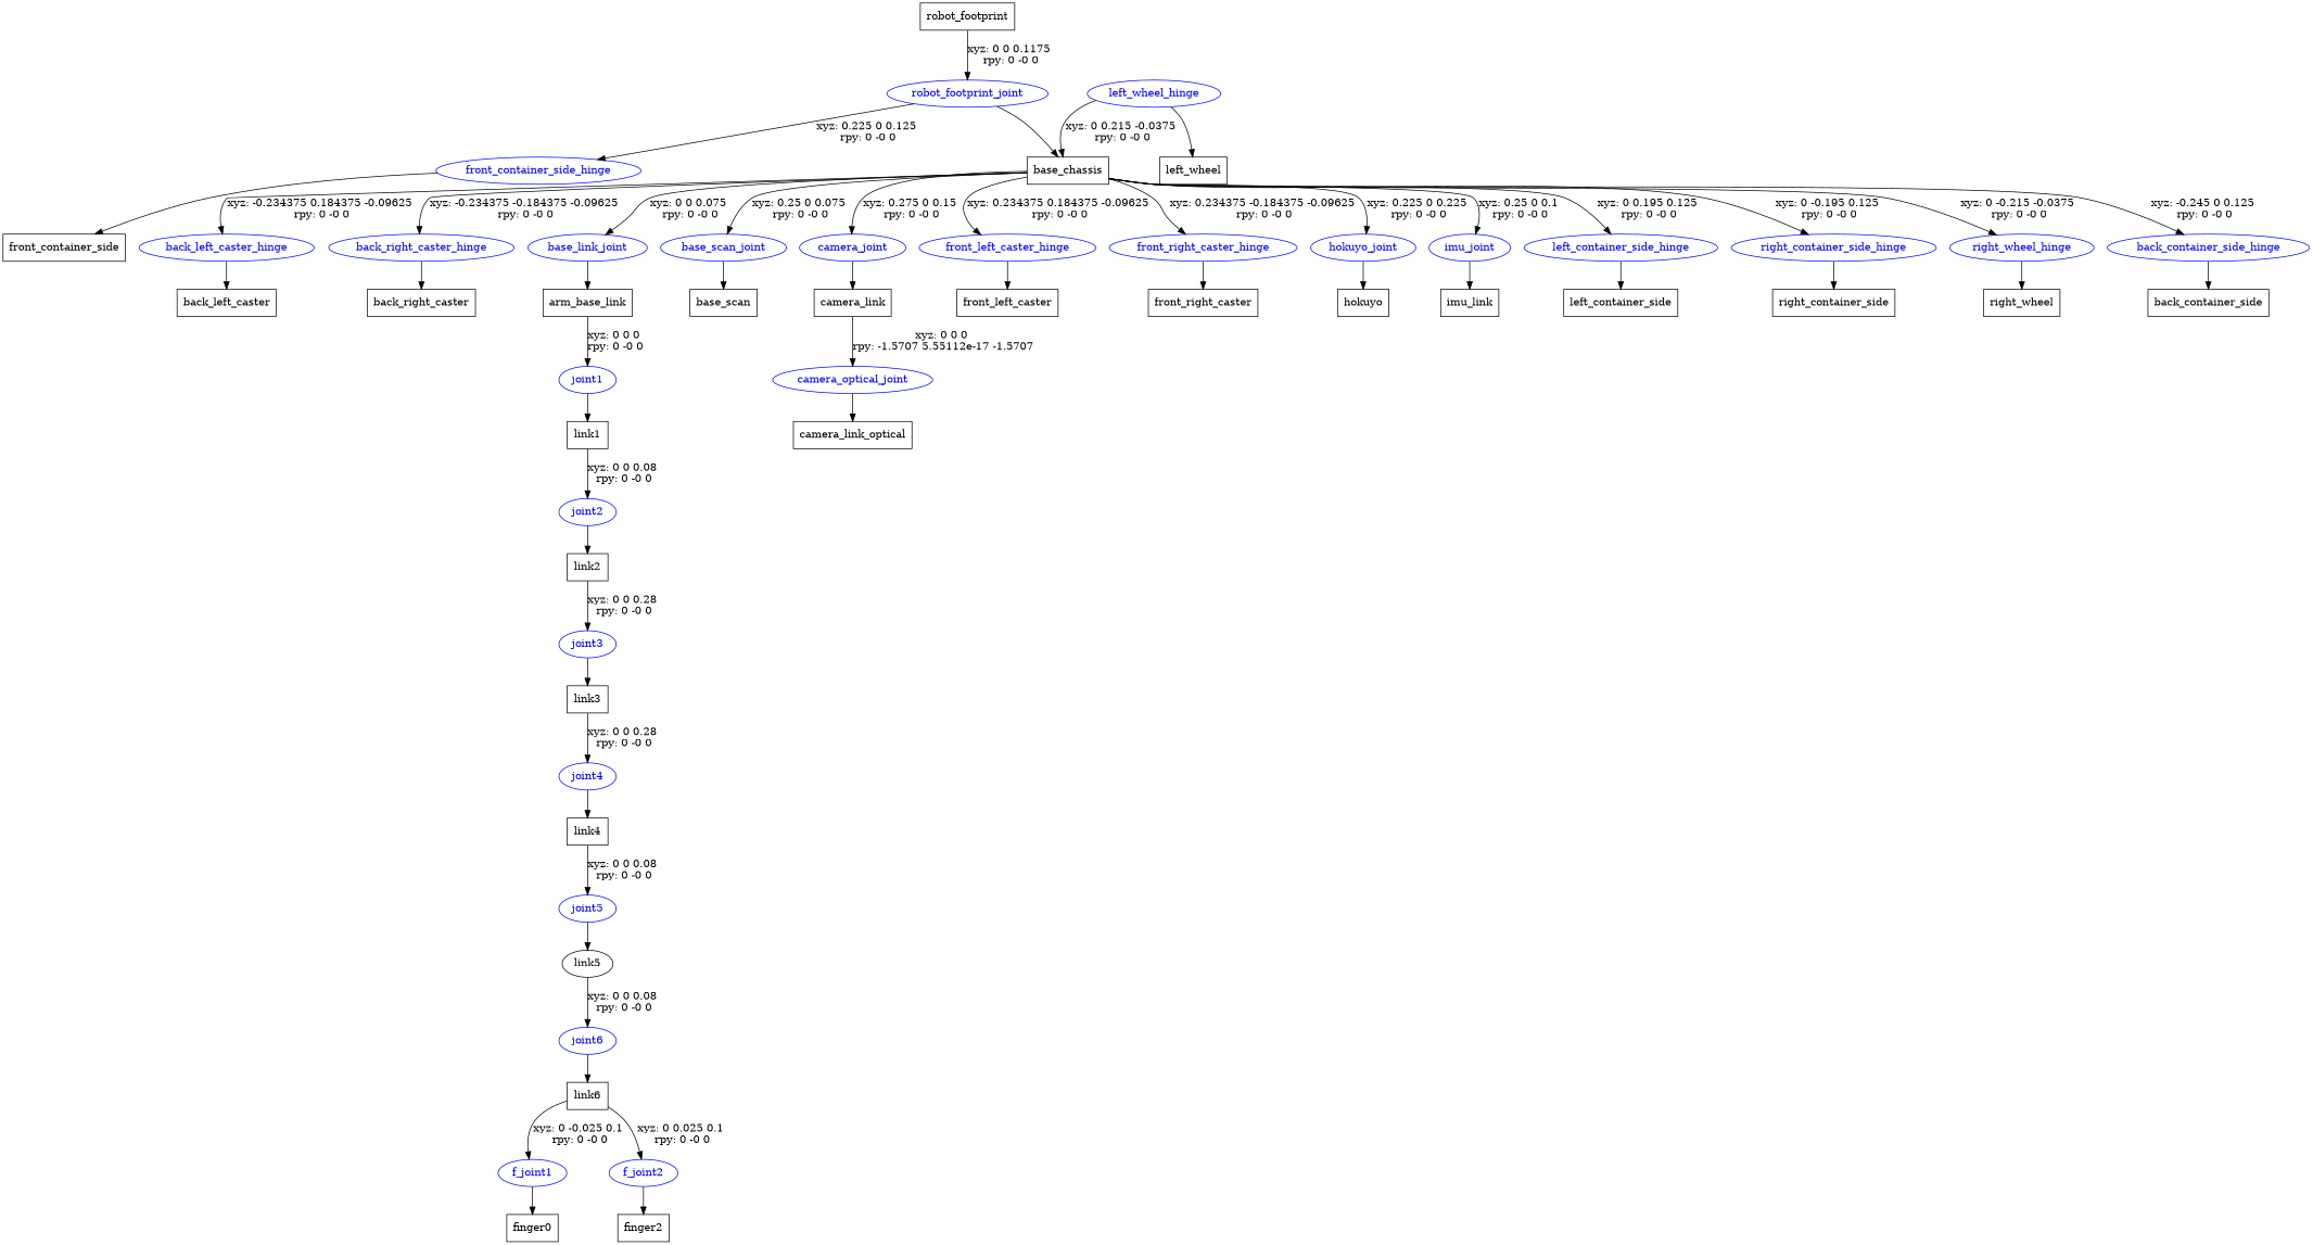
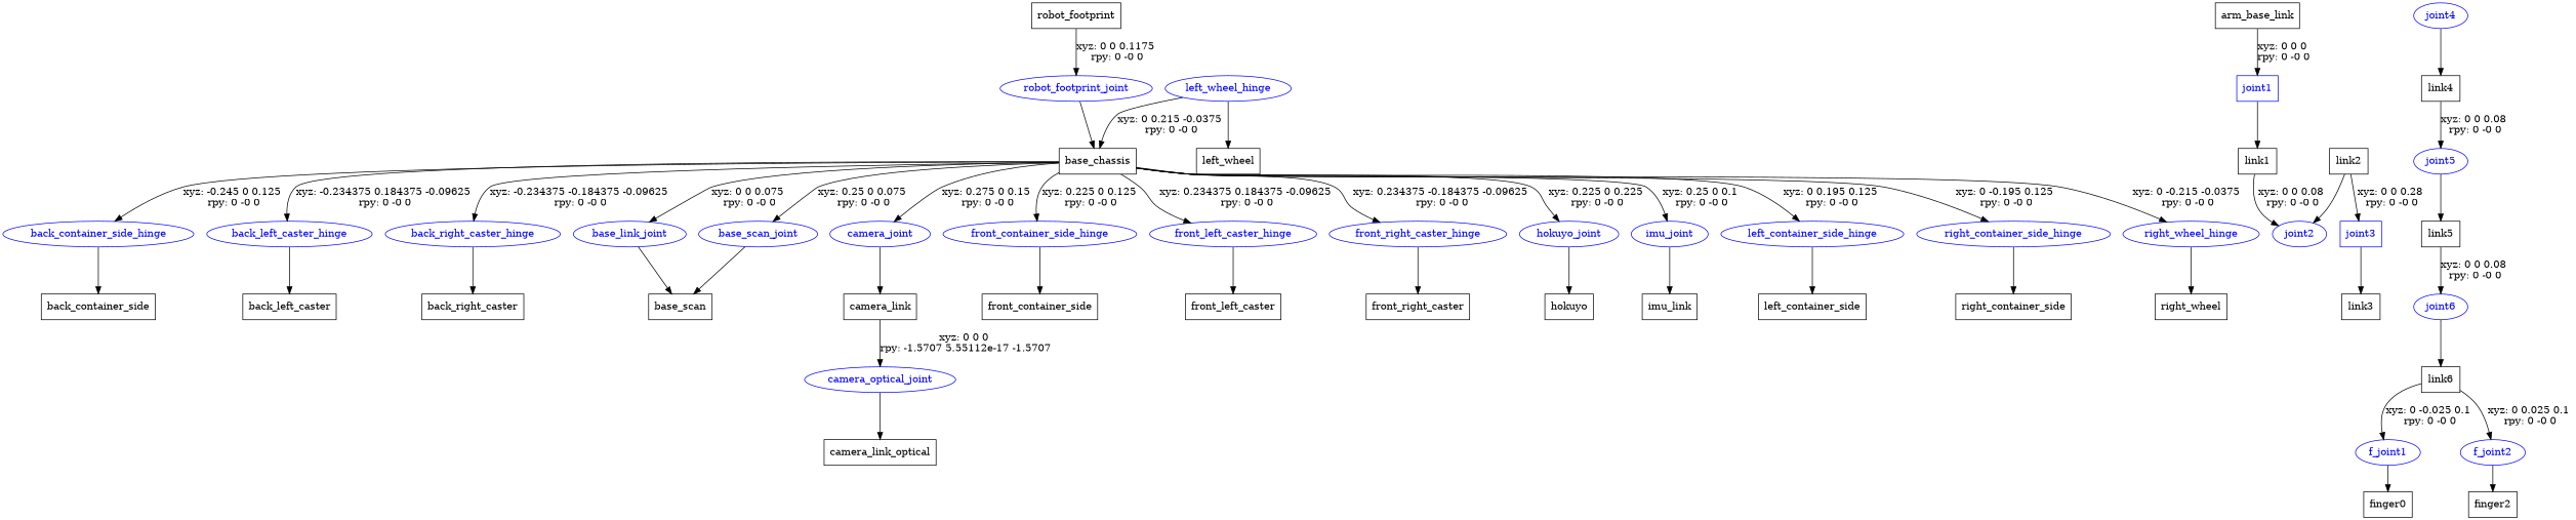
  digraph {
    fontname="DejaVu Serif"
    node [fontname="DejaVu Serif" shape=box]
    edge [fontname="DejaVu Serif"]
    n1 [label=robot_footprint]
    robot_footprint_joint [color=blue fontcolor=blue shape=ellipse]
    n3 [label=base_chassis]
    back_container_side_hinge [color=blue fontcolor=blue shape=ellipse]
    back_left_caster_hinge [color=blue fontcolor=blue shape=ellipse]
    back_right_caster_hinge [color=blue fontcolor=blue shape=ellipse]
    base_link_joint [color=blue fontcolor=blue shape=ellipse]
    base_scan_joint [color=blue fontcolor=blue shape=ellipse]
    camera_joint [color=blue fontcolor=blue shape=ellipse]
    front_container_side_hinge [color=blue fontcolor=blue shape=ellipse]
    front_left_caster_hinge [color=blue fontcolor=blue shape=ellipse]
    front_right_caster_hinge [color=blue fontcolor=blue shape=ellipse]
    hokuyo_joint [color=blue fontcolor=blue shape=ellipse]
    imu_joint [color=blue fontcolor=blue shape=ellipse]
    left_container_side_hinge [color=blue fontcolor=blue shape=ellipse]
    right_container_side_hinge [color=blue fontcolor=blue shape=ellipse]
    right_wheel_hinge [color=blue fontcolor=blue shape=ellipse]
    n18 [label=back_container_side]
    n19 [label=back_left_caster]
    n20 [label=back_right_caster]
    n21 [label=arm_base_link]
    n22 [label=base_scan]
    n23 [label=camera_link]
    n24 [label=front_container_side]
    n25 [label=front_left_caster]
    n26 [label=front_right_caster]
    n27 [label=hokuyo]
    n28 [label=imu_link]
    n29 [label=left_container_side]
    left_wheel_hinge [color=blue fontcolor=blue shape=ellipse]
    n31 [label=left_wheel]
    n32 [label=right_container_side]
    n33 [label=right_wheel]
-   joint1 [color=blue fontcolor=blue shape=ellipse]
+   joint1 [color=blue fontcolor=blue]
    n35 [label=link1]
    joint2 [color=blue fontcolor=blue shape=ellipse]
    n37 [label=link2]
-   joint3 [color=blue fontcolor=blue shape=ellipse]
+   joint3 [color=blue fontcolor=blue]
    n39 [label=link3]
    joint4 [color=blue fontcolor=blue shape=ellipse]
    n41 [label=link4]
    joint5 [color=blue fontcolor=blue shape=ellipse]
-   n43 [label=link5 shape=ellipse]
+   n43 [label=link5]
    joint6 [color=blue fontcolor=blue shape=ellipse]
    n45 [label=link6]
    f_joint1 [color=blue fontcolor=blue shape=ellipse]
    f_joint2 [color=blue fontcolor=blue shape=ellipse]
    n48 [label=finger0]
    n49 [label=finger2]
    camera_optical_joint [color=blue fontcolor=blue shape=ellipse]
    n51 [label=camera_link_optical]
    n1 -> robot_footprint_joint [label="xyz: 0 0 0.1175 \nrpy: 0 -0 0"]
    robot_footprint_joint -> n3
    n3 -> back_container_side_hinge [label="xyz: -0.245 0 0.125 \nrpy: 0 -0 0"]
    n3 -> back_left_caster_hinge [label="xyz: -0.234375 0.184375 -0.09625 \nrpy: 0 -0 0"]
    n3 -> back_right_caster_hinge [label="xyz: -0.234375 -0.184375 -0.09625 \nrpy: 0 -0 0"]
    n3 -> base_link_joint [label="xyz: 0 0 0.075 \nrpy: 0 -0 0"]
    n3 -> base_scan_joint [label="xyz: 0.25 0 0.075 \nrpy: 0 -0 0"]
    n3 -> camera_joint [label="xyz: 0.275 0 0.15 \nrpy: 0 -0 0"]
-   robot_footprint_joint -> front_container_side_hinge [label="xyz: 0.225 0 0.125 \nrpy: 0 -0 0"]
+   n3 -> front_container_side_hinge [label="xyz: 0.225 0 0.125 \nrpy: 0 -0 0"]
    n3 -> front_left_caster_hinge [label="xyz: 0.234375 0.184375 -0.09625 \nrpy: 0 -0 0"]
    n3 -> front_right_caster_hinge [label="xyz: 0.234375 -0.184375 -0.09625 \nrpy: 0 -0 0"]
    n3 -> hokuyo_joint [label="xyz: 0.225 0 0.225 \nrpy: 0 -0 0"]
    n3 -> imu_joint [label="xyz: 0.25 0 0.1 \nrpy: 0 -0 0"]
    n3 -> left_container_side_hinge [label="xyz: 0 0.195 0.125 \nrpy: 0 -0 0"]
    n3 -> right_container_side_hinge [label="xyz: 0 -0.195 0.125 \nrpy: 0 -0 0"]
    n3 -> right_wheel_hinge [label="xyz: 0 -0.215 -0.0375 \nrpy: 0 -0 0"]
    back_container_side_hinge -> n18
    back_left_caster_hinge -> n19
    back_right_caster_hinge -> n20
-   base_link_joint -> n21
+   base_link_joint -> n22
    base_scan_joint -> n22
    camera_joint -> n23
    front_container_side_hinge -> n24
    front_left_caster_hinge -> n25
    front_right_caster_hinge -> n26
    hokuyo_joint -> n27
    imu_joint -> n28
    left_container_side_hinge -> n29
    right_container_side_hinge -> n32
    right_wheel_hinge -> n33
    n21 -> joint1 [label="xyz: 0 0 0 \nrpy: 0 -0 0"]
    n23 -> camera_optical_joint [label="xyz: 0 0 0 \nrpy: -1.5707 5.55112e-17 -1.5707"]
    left_wheel_hinge -> n3 [label="xyz: 0 0.215 -0.0375 \nrpy: 0 -0 0"]
    left_wheel_hinge -> n31
    joint1 -> n35
    n35 -> joint2 [label="xyz: 0 0 0.08 \nrpy: 0 -0 0"]
-   joint2 -> n37
+   n37 -> joint2
    n37 -> joint3 [label="xyz: 0 0 0.28 \nrpy: 0 -0 0"]
    joint3 -> n39
-   n39 -> joint4 [label="xyz: 0 0 0.28 \nrpy: 0 -0 0"]
    joint4 -> n41
    n41 -> joint5 [label="xyz: 0 0 0.08 \nrpy: 0 -0 0"]
    joint5 -> n43
    n43 -> joint6 [label="xyz: 0 0 0.08 \nrpy: 0 -0 0"]
    joint6 -> n45
    n45 -> f_joint1 [label="xyz: 0 -0.025 0.1 \nrpy: 0 -0 0"]
    n45 -> f_joint2 [label="xyz: 0 0.025 0.1 \nrpy: 0 -0 0"]
    f_joint1 -> n48
    f_joint2 -> n49
    camera_optical_joint -> n51
  }
